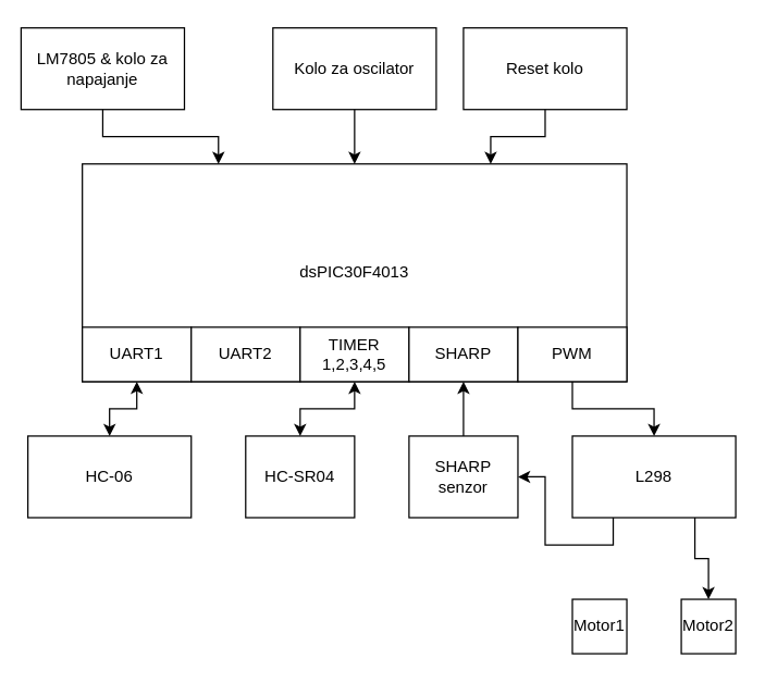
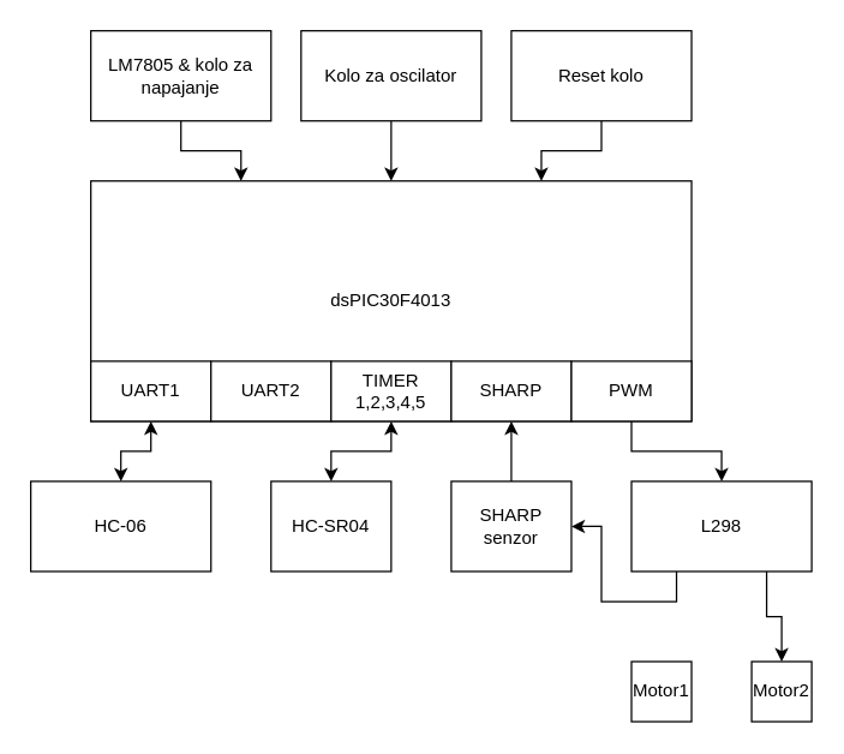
  <mxCell id="0" />
  <mxCell id="1" parent="0" />
  <mxCell id="2" value="dsPIC30F4013" style="rounded=0;whiteSpace=wrap;html=1;" vertex="1" parent="1"><mxGeometry x="60" y="120" width="400" height="160" as="geometry" /></mxCell>
  <mxCell id="3" value="UART1" style="rounded=0;whiteSpace=wrap;html=1;" vertex="1" parent="1"><mxGeometry x="60" y="240" width="80" height="40" as="geometry" /></mxCell>
  <mxCell id="4" value="UART2" style="rounded=0;whiteSpace=wrap;html=1;" vertex="1" parent="1"><mxGeometry x="140" y="240" width="80" height="40" as="geometry" /></mxCell>
  <mxCell id="5" value="TIMER 1,2,3,4,5" style="rounded=0;whiteSpace=wrap;html=1;" vertex="1" parent="1"><mxGeometry x="220" y="240" width="80" height="40" as="geometry" /></mxCell>
  <mxCell id="6" value="SHARP" style="rounded=0;whiteSpace=wrap;html=1;" vertex="1" parent="1"><mxGeometry x="300" y="240" width="80" height="40" as="geometry" /></mxCell>
  <mxCell id="7" style="edgeStyle=orthogonalEdgeStyle;rounded=0;orthogonalLoop=1;jettySize=auto;html=1;entryX=0.5;entryY=0;entryDx=0;entryDy=0;" edge="1" parent="1" source="8" target="11"><mxGeometry relative="1" as="geometry" /></mxCell>
  <mxCell id="8" value="PWM" style="rounded=0;whiteSpace=wrap;html=1;" vertex="1" parent="1"><mxGeometry x="380" y="240" width="80" height="40" as="geometry" /></mxCell>
  <mxCell id="9" style="edgeStyle=orthogonalEdgeStyle;rounded=0;orthogonalLoop=1;jettySize=auto;html=1;exitX=0.25;exitY=1;exitDx=0;exitDy=0;" edge="1" parent="1" source="11" target="15"><mxGeometry relative="1" as="geometry" /></mxCell>
  <mxCell id="10" style="edgeStyle=orthogonalEdgeStyle;rounded=0;orthogonalLoop=1;jettySize=auto;html=1;exitX=0.75;exitY=1;exitDx=0;exitDy=0;entryX=0.5;entryY=0;entryDx=0;entryDy=0;" edge="1" parent="1" source="11" target="13"><mxGeometry relative="1" as="geometry" /></mxCell>
  <mxCell id="11" value="L298" style="rounded=0;whiteSpace=wrap;html=1;" vertex="1" parent="1"><mxGeometry x="420" y="320" width="120" height="60" as="geometry" /></mxCell>
  <mxCell id="12" value="Motor1" style="rounded=0;whiteSpace=wrap;html=1;" vertex="1" parent="1"><mxGeometry x="420" y="440" width="40" height="40" as="geometry" /></mxCell>
  <mxCell id="13" value="Motor2" style="rounded=0;whiteSpace=wrap;html=1;" vertex="1" parent="1"><mxGeometry x="500" y="440" width="40" height="40" as="geometry" /></mxCell>
  <mxCell id="14" value="" style="edgeStyle=orthogonalEdgeStyle;rounded=0;orthogonalLoop=1;jettySize=auto;html=1;" edge="1" parent="1" source="15" target="6"><mxGeometry relative="1" as="geometry" /></mxCell>
  <mxCell id="15" value="SHARP senzor" style="rounded=0;whiteSpace=wrap;html=1;" vertex="1" parent="1"><mxGeometry x="300" y="320" width="80" height="60" as="geometry" /></mxCell>
  <mxCell id="16" value="HC-SR04" style="rounded=0;whiteSpace=wrap;html=1;" vertex="1" parent="1"><mxGeometry x="180" y="320" width="80" height="60" as="geometry" /></mxCell>
  <mxCell id="17" value="HC-06" style="rounded=0;whiteSpace=wrap;html=1;" vertex="1" parent="1"><mxGeometry x="20" y="320" width="120" height="60" as="geometry" /></mxCell>
  <mxCell id="18" style="edgeStyle=orthogonalEdgeStyle;rounded=0;orthogonalLoop=1;jettySize=auto;html=1;exitX=0.5;exitY=1;exitDx=0;exitDy=0;entryX=0.25;entryY=0;entryDx=0;entryDy=0;" edge="1" parent="1" source="19" target="2"><mxGeometry relative="1" as="geometry" /></mxCell>
- <mxCell id="19" value="LM7805 &amp;amp; kolo za napajanje" style="rounded=0;whiteSpace=wrap;html=1;" vertex="1" parent="1"><mxGeometry x="15" y="20" width="120" height="60" as="geometry" /></mxCell>
+ <mxCell id="19" value="LM7805 &amp;amp; kolo za napajanje" style="rounded=0;whiteSpace=wrap;html=1;" vertex="1" parent="1"><mxGeometry x="60" y="20" width="120" height="60" as="geometry" /></mxCell>
  <mxCell id="20" value="" style="edgeStyle=orthogonalEdgeStyle;rounded=0;orthogonalLoop=1;jettySize=auto;html=1;" edge="1" parent="1" source="21" target="2"><mxGeometry relative="1" as="geometry" /></mxCell>
  <mxCell id="21" value="Kolo za oscilator" style="rounded=0;whiteSpace=wrap;html=1;" vertex="1" parent="1"><mxGeometry x="200" y="20" width="120" height="60" as="geometry" /></mxCell>
  <mxCell id="22" style="edgeStyle=orthogonalEdgeStyle;rounded=0;orthogonalLoop=1;jettySize=auto;html=1;entryX=0.75;entryY=0;entryDx=0;entryDy=0;" edge="1" parent="1" source="23" target="2"><mxGeometry relative="1" as="geometry" /></mxCell>
  <mxCell id="23" value="Reset kolo" style="rounded=0;whiteSpace=wrap;html=1;" vertex="1" parent="1"><mxGeometry x="340" y="20" width="120" height="60" as="geometry" /></mxCell>
  <mxCell id="24" value="" style="endArrow=classic;startArrow=classic;html=1;rounded=0;entryX=0.5;entryY=1;entryDx=0;entryDy=0;exitX=0.5;exitY=0;exitDx=0;exitDy=0;" edge="1" parent="1" source="16" target="5"><mxGeometry width="50" height="50" relative="1" as="geometry"><mxPoint x="210" y="340" as="sourcePoint" /><mxPoint x="260" y="290" as="targetPoint" /><Array as="points"><mxPoint x="220" y="300" /><mxPoint x="260" y="300" /></Array></mxGeometry></mxCell>
  <mxCell id="25" value="" style="endArrow=classic;startArrow=classic;html=1;rounded=0;exitX=0.5;exitY=0;exitDx=0;exitDy=0;" edge="1" parent="1" source="17"><mxGeometry width="50" height="50" relative="1" as="geometry"><mxPoint x="50" y="330" as="sourcePoint" /><mxPoint x="100" y="280" as="targetPoint" /><Array as="points"><mxPoint x="80" y="300" /><mxPoint x="100" y="300" /></Array></mxGeometry></mxCell>
